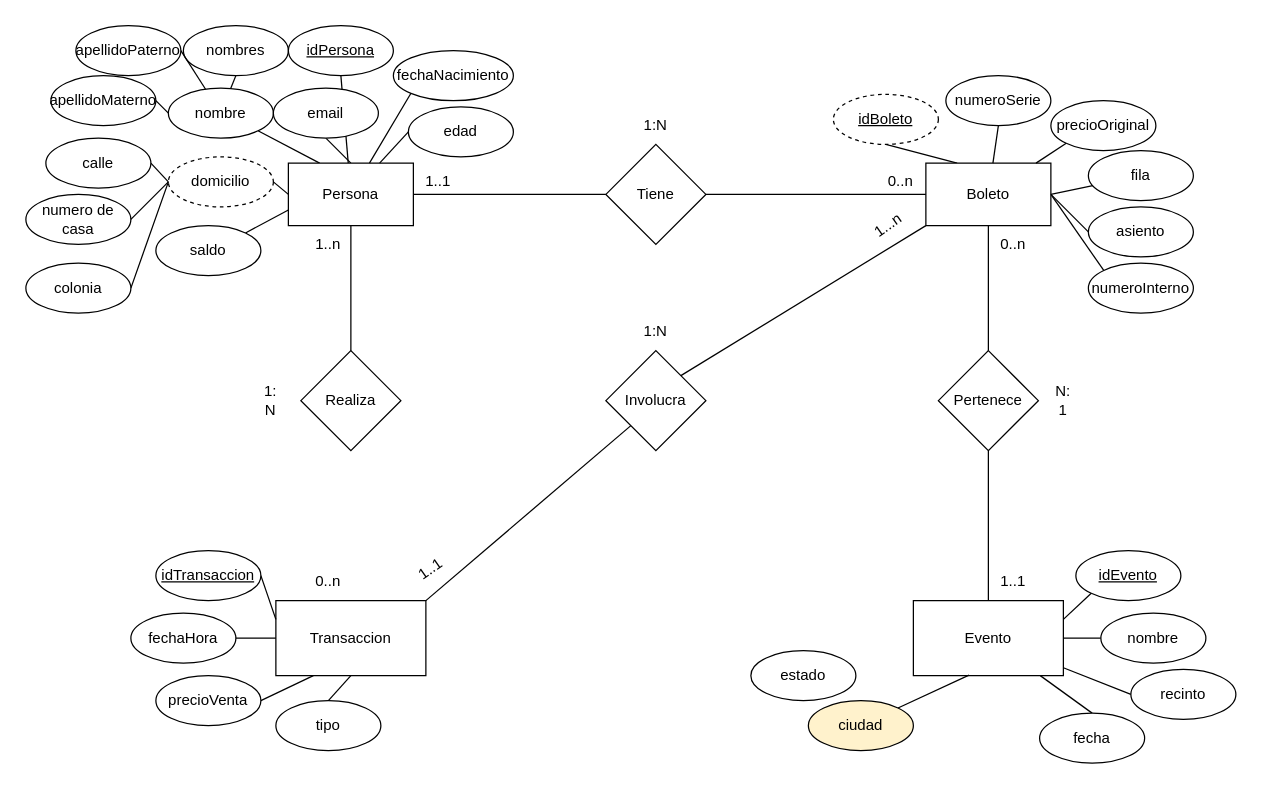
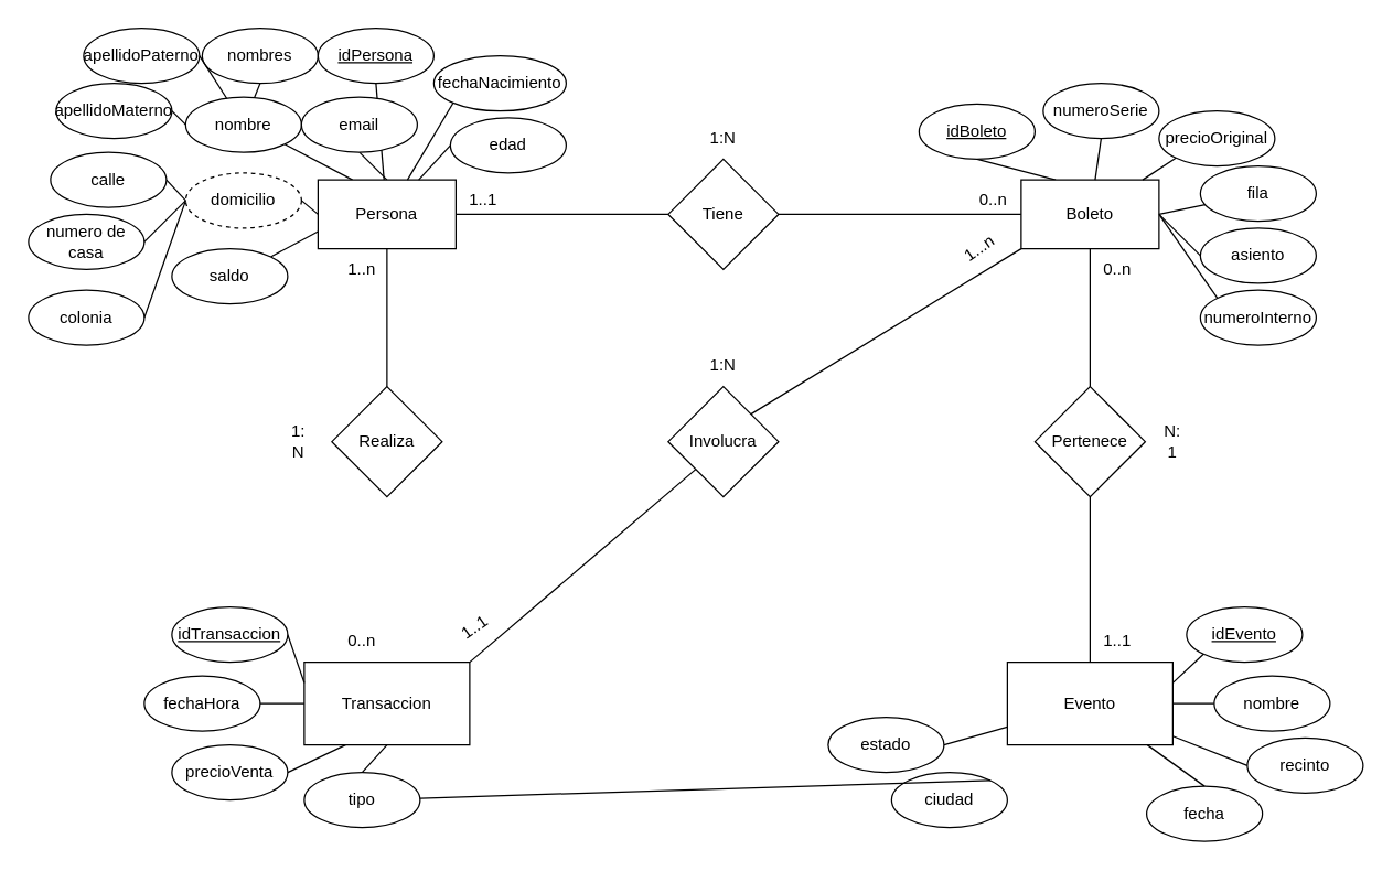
  <mxCell id="0" />
  <mxCell id="1" parent="0" />
  <mxCell id="2" style="rounded=0;orthogonalLoop=1;jettySize=auto;html=1;exitX=0.5;exitY=1;exitDx=0;exitDy=0;endArrow=none;startFill=0;" edge="1" parent="1" source="42" target="9"><mxGeometry relative="1" as="geometry" /></mxCell>
  <mxCell id="3" style="rounded=0;orthogonalLoop=1;jettySize=auto;html=1;exitX=1;exitY=1;exitDx=0;exitDy=0;entryX=0.25;entryY=0;entryDx=0;entryDy=0;endArrow=none;startFill=0;" edge="1" parent="1" source="4" target="9"><mxGeometry relative="1" as="geometry" /></mxCell>
  <mxCell id="4" value="nombre" style="ellipse;whiteSpace=wrap;html=1;" parent="1" vertex="1"><mxGeometry x="134" y="70" width="84" height="40" as="geometry" /></mxCell>
  <mxCell id="5" style="rounded=0;orthogonalLoop=1;jettySize=auto;html=1;exitX=0.5;exitY=1;exitDx=0;exitDy=0;entryX=0.5;entryY=0;entryDx=0;entryDy=0;endArrow=none;startFill=0;" edge="1" parent="1" source="6" target="9"><mxGeometry relative="1" as="geometry" /></mxCell>
  <mxCell id="6" value="email" style="ellipse;whiteSpace=wrap;html=1;" parent="1" vertex="1"><mxGeometry x="218" y="70" width="84" height="40" as="geometry" /></mxCell>
  <mxCell id="7" style="edgeStyle=orthogonalEdgeStyle;rounded=0;orthogonalLoop=1;jettySize=auto;html=1;exitX=1;exitY=0.5;exitDx=0;exitDy=0;endArrow=none;startFill=0;" edge="1" parent="1" source="9" target="47"><mxGeometry relative="1" as="geometry" /></mxCell>
  <mxCell id="8" style="edgeStyle=orthogonalEdgeStyle;rounded=0;orthogonalLoop=1;jettySize=auto;html=1;exitX=0.5;exitY=1;exitDx=0;exitDy=0;endArrow=none;startFill=0;" edge="1" parent="1" source="9" target="52"><mxGeometry relative="1" as="geometry" /></mxCell>
  <mxCell id="9" value="Persona" style="rounded=0;whiteSpace=wrap;html=1;" parent="1" vertex="1"><mxGeometry x="230" y="130" width="100" height="50" as="geometry" /></mxCell>
  <mxCell id="10" style="edgeStyle=orthogonalEdgeStyle;rounded=0;orthogonalLoop=1;jettySize=auto;html=1;exitX=0.5;exitY=1;exitDx=0;exitDy=0;endArrow=none;startFill=0;" edge="1" parent="1" source="14" target="49"><mxGeometry relative="1" as="geometry" /></mxCell>
  <mxCell id="11" style="rounded=0;orthogonalLoop=1;jettySize=auto;html=1;exitX=0;exitY=1;exitDx=0;exitDy=0;entryX=1;entryY=0;entryDx=0;entryDy=0;endArrow=none;startFill=0;" edge="1" parent="1" source="14" target="51"><mxGeometry relative="1" as="geometry" /></mxCell>
  <mxCell id="12" style="rounded=0;orthogonalLoop=1;jettySize=auto;html=1;exitX=0.25;exitY=0;exitDx=0;exitDy=0;entryX=0.5;entryY=1;entryDx=0;entryDy=0;endArrow=none;startFill=0;" edge="1" parent="1" source="14" target="41"><mxGeometry relative="1" as="geometry" /></mxCell>
  <mxCell id="13" style="rounded=0;orthogonalLoop=1;jettySize=auto;html=1;exitX=1;exitY=0.5;exitDx=0;exitDy=0;entryX=0;entryY=0;entryDx=0;entryDy=0;endArrow=none;startFill=0;" edge="1" parent="1" source="14" target="40"><mxGeometry relative="1" as="geometry" /></mxCell>
  <mxCell id="14" value="Boleto" style="rounded=0;whiteSpace=wrap;html=1;" parent="1" vertex="1"><mxGeometry x="740" y="130" width="100" height="50" as="geometry" /></mxCell>
  <mxCell id="15" style="rounded=0;orthogonalLoop=1;jettySize=auto;html=1;exitX=0.5;exitY=1;exitDx=0;exitDy=0;endArrow=none;startFill=0;" edge="1" parent="1" source="16" target="4"><mxGeometry relative="1" as="geometry" /></mxCell>
  <mxCell id="16" value="nombres" style="ellipse;whiteSpace=wrap;html=1;" parent="1" vertex="1"><mxGeometry x="146" y="20" width="84" height="40" as="geometry" /></mxCell>
  <mxCell id="17" style="rounded=0;orthogonalLoop=1;jettySize=auto;html=1;exitX=1;exitY=0.5;exitDx=0;exitDy=0;endArrow=none;startFill=0;" edge="1" parent="1" source="18" target="4"><mxGeometry relative="1" as="geometry" /></mxCell>
  <mxCell id="18" value="apellidoPaterno" style="ellipse;whiteSpace=wrap;html=1;" parent="1" vertex="1"><mxGeometry x="60" y="20" width="84" height="40" as="geometry" /></mxCell>
  <mxCell id="19" style="rounded=0;orthogonalLoop=1;jettySize=auto;html=1;exitX=1;exitY=0.5;exitDx=0;exitDy=0;entryX=0;entryY=0.5;entryDx=0;entryDy=0;endArrow=none;startFill=0;" edge="1" parent="1" source="20" target="4"><mxGeometry relative="1" as="geometry" /></mxCell>
  <mxCell id="20" value="apellidoMaterno" style="ellipse;whiteSpace=wrap;html=1;" parent="1" vertex="1"><mxGeometry x="40" y="60" width="84" height="40" as="geometry" /></mxCell>
  <mxCell id="21" style="rounded=0;orthogonalLoop=1;jettySize=auto;html=1;exitX=1;exitY=0.5;exitDx=0;exitDy=0;entryX=0;entryY=0.5;entryDx=0;entryDy=0;endArrow=none;startFill=0;" edge="1" parent="1" source="22" target="9"><mxGeometry relative="1" as="geometry" /></mxCell>
  <mxCell id="22" value="domicilio" style="ellipse;whiteSpace=wrap;html=1;dashed=1;" parent="1" vertex="1"><mxGeometry x="134" y="125" width="84" height="40" as="geometry" /></mxCell>
  <mxCell id="23" style="rounded=0;orthogonalLoop=1;jettySize=auto;html=1;exitX=0;exitY=1;exitDx=0;exitDy=0;endArrow=none;startFill=0;" edge="1" parent="1" source="24" target="9"><mxGeometry relative="1" as="geometry" /></mxCell>
  <mxCell id="24" value="fechaNacimiento" style="ellipse;whiteSpace=wrap;html=1;" parent="1" vertex="1"><mxGeometry x="314" y="40" width="96" height="40" as="geometry" /></mxCell>
  <mxCell id="25" style="rounded=0;orthogonalLoop=1;jettySize=auto;html=1;exitX=0;exitY=0.5;exitDx=0;exitDy=0;endArrow=none;startFill=0;" edge="1" parent="1" source="26" target="9"><mxGeometry relative="1" as="geometry" /></mxCell>
  <mxCell id="26" value="edad" style="ellipse;whiteSpace=wrap;html=1;" parent="1" vertex="1"><mxGeometry x="326" y="85" width="84" height="40" as="geometry" /></mxCell>
  <mxCell id="27" style="rounded=0;orthogonalLoop=1;jettySize=auto;html=1;exitX=1;exitY=0.5;exitDx=0;exitDy=0;entryX=0;entryY=0.5;entryDx=0;entryDy=0;endArrow=none;startFill=0;" edge="1" parent="1" source="28" target="22"><mxGeometry relative="1" as="geometry" /></mxCell>
  <mxCell id="28" value="calle" style="ellipse;whiteSpace=wrap;html=1;" parent="1" vertex="1"><mxGeometry x="36" y="110" width="84" height="40" as="geometry" /></mxCell>
  <mxCell id="29" value="numero de casa" style="ellipse;whiteSpace=wrap;html=1;" parent="1" vertex="1"><mxGeometry x="20" y="155" width="84" height="40" as="geometry" /></mxCell>
  <mxCell id="30" style="rounded=0;orthogonalLoop=1;jettySize=auto;html=1;exitX=1;exitY=0.5;exitDx=0;exitDy=0;entryX=0;entryY=0.5;entryDx=0;entryDy=0;endArrow=none;startFill=0;" edge="1" parent="1" source="31" target="22"><mxGeometry relative="1" as="geometry" /></mxCell>
  <mxCell id="31" value="colonia" style="ellipse;whiteSpace=wrap;html=1;" parent="1" vertex="1"><mxGeometry x="20" y="210" width="84" height="40" as="geometry" /></mxCell>
  <mxCell id="32" style="rounded=0;orthogonalLoop=1;jettySize=auto;html=1;exitX=1;exitY=0;exitDx=0;exitDy=0;entryX=0;entryY=0.75;entryDx=0;entryDy=0;endArrow=none;startFill=0;" edge="1" parent="1" source="33" target="9"><mxGeometry relative="1" as="geometry" /></mxCell>
  <mxCell id="33" value="saldo" style="ellipse;whiteSpace=wrap;html=1;" parent="1" vertex="1"><mxGeometry x="124" y="180" width="84" height="40" as="geometry" /></mxCell>
  <mxCell id="34" style="rounded=0;orthogonalLoop=1;jettySize=auto;html=1;exitX=0.5;exitY=1;exitDx=0;exitDy=0;endArrow=none;startFill=0;" edge="1" parent="1" source="35" target="14"><mxGeometry relative="1" as="geometry" /></mxCell>
  <mxCell id="35" value="numeroSerie" style="ellipse;whiteSpace=wrap;html=1;" parent="1" vertex="1"><mxGeometry x="756" y="60" width="84" height="40" as="geometry" /></mxCell>
  <mxCell id="36" value="" style="rounded=0;orthogonalLoop=1;jettySize=auto;html=1;endArrow=none;startFill=0;" edge="1" parent="1" source="37"><mxGeometry relative="1" as="geometry"><mxPoint x="840" y="155" as="targetPoint" /></mxGeometry></mxCell>
  <mxCell id="37" value="fila" style="ellipse;whiteSpace=wrap;html=1;" parent="1" vertex="1"><mxGeometry x="870" y="120" width="84" height="40" as="geometry" /></mxCell>
  <mxCell id="38" style="rounded=0;orthogonalLoop=1;jettySize=auto;html=1;exitX=0;exitY=0.5;exitDx=0;exitDy=0;entryX=1;entryY=0.5;entryDx=0;entryDy=0;endArrow=none;startFill=0;" edge="1" parent="1" source="39" target="14"><mxGeometry relative="1" as="geometry" /></mxCell>
  <mxCell id="39" value="asiento" style="ellipse;whiteSpace=wrap;html=1;" parent="1" vertex="1"><mxGeometry x="870" y="165" width="84" height="40" as="geometry" /></mxCell>
  <mxCell id="40" value="numeroInterno" style="ellipse;whiteSpace=wrap;html=1;" parent="1" vertex="1"><mxGeometry x="870" y="210" width="84" height="40" as="geometry" /></mxCell>
- <mxCell id="41" value="&lt;u&gt;idBoleto&lt;/u&gt;" style="ellipse;whiteSpace=wrap;html=1;dashed=1;" parent="1" vertex="1"><mxGeometry x="666" y="75" width="84" height="40" as="geometry" /></mxCell>
+ <mxCell id="41" value="&lt;u&gt;idBoleto&lt;/u&gt;" style="ellipse;whiteSpace=wrap;html=1;" parent="1" vertex="1"><mxGeometry x="666" y="75" width="84" height="40" as="geometry" /></mxCell>
  <mxCell id="42" value="&lt;u&gt;idPersona&lt;/u&gt;" style="ellipse;whiteSpace=wrap;html=1;" parent="1" vertex="1"><mxGeometry x="230" y="20" width="84" height="40" as="geometry" /></mxCell>
  <mxCell id="43" style="rounded=0;orthogonalLoop=1;jettySize=auto;html=1;exitX=1;exitY=0.5;exitDx=0;exitDy=0;entryX=0;entryY=0.5;entryDx=0;entryDy=0;endArrow=none;startFill=0;" edge="1" parent="1" source="29" target="22"><mxGeometry relative="1" as="geometry" /></mxCell>
  <mxCell id="44" value="Evento" style="rounded=0;whiteSpace=wrap;html=1;" vertex="1" parent="1"><mxGeometry x="730" y="480" width="120" height="60" as="geometry" /></mxCell>
  <mxCell id="45" value="Transaccion" style="rounded=0;whiteSpace=wrap;html=1;" vertex="1" parent="1"><mxGeometry x="220" y="480" width="120" height="60" as="geometry" /></mxCell>
  <mxCell id="46" style="edgeStyle=orthogonalEdgeStyle;rounded=0;orthogonalLoop=1;jettySize=auto;html=1;exitX=1;exitY=0.5;exitDx=0;exitDy=0;endArrow=none;startFill=0;" edge="1" parent="1" source="47" target="14"><mxGeometry relative="1" as="geometry" /></mxCell>
  <mxCell id="47" value="Tiene" style="rhombus;whiteSpace=wrap;html=1;" vertex="1" parent="1"><mxGeometry x="484" y="115" width="80" height="80" as="geometry" /></mxCell>
  <mxCell id="48" style="edgeStyle=orthogonalEdgeStyle;rounded=0;orthogonalLoop=1;jettySize=auto;html=1;exitX=0.5;exitY=1;exitDx=0;exitDy=0;endArrow=none;startFill=0;" edge="1" parent="1" source="49" target="44"><mxGeometry relative="1" as="geometry" /></mxCell>
  <mxCell id="49" value="Pertenece" style="rhombus;whiteSpace=wrap;html=1;" vertex="1" parent="1"><mxGeometry x="750" y="280" width="80" height="80" as="geometry" /></mxCell>
  <mxCell id="50" style="rounded=0;orthogonalLoop=1;jettySize=auto;html=1;exitX=0;exitY=1;exitDx=0;exitDy=0;entryX=1;entryY=0;entryDx=0;entryDy=0;endArrow=none;startFill=0;" edge="1" parent="1" source="51" target="45"><mxGeometry relative="1" as="geometry" /></mxCell>
  <mxCell id="51" value="Involucra" style="rhombus;whiteSpace=wrap;html=1;" vertex="1" parent="1"><mxGeometry x="484" y="280" width="80" height="80" as="geometry" /></mxCell>
  <mxCell id="52" value="Realiza" style="rhombus;whiteSpace=wrap;html=1;" vertex="1" parent="1"><mxGeometry x="240" y="280" width="80" height="80" as="geometry" /></mxCell>
  <mxCell id="53" value="1:&lt;div&gt;N&lt;/div&gt;" style="text;html=1;align=center;verticalAlign=middle;whiteSpace=wrap;rounded=0;" vertex="1" parent="1"><mxGeometry x="186" y="305" width="60" height="30" as="geometry" /></mxCell>
  <mxCell id="54" value="1:N" style="text;html=1;align=center;verticalAlign=middle;whiteSpace=wrap;rounded=0;" vertex="1" parent="1"><mxGeometry x="494" y="85" width="60" height="30" as="geometry" /></mxCell>
  <mxCell id="55" value="N:&lt;div&gt;1&lt;/div&gt;" style="text;html=1;align=center;verticalAlign=middle;whiteSpace=wrap;rounded=0;" vertex="1" parent="1"><mxGeometry x="820" y="305" width="60" height="30" as="geometry" /></mxCell>
  <mxCell id="56" value="1:N" style="text;html=1;align=center;verticalAlign=middle;whiteSpace=wrap;rounded=0;" vertex="1" parent="1"><mxGeometry x="494" y="250" width="60" height="30" as="geometry" /></mxCell>
  <mxCell id="57" style="rounded=0;orthogonalLoop=1;jettySize=auto;html=1;exitX=0;exitY=1;exitDx=0;exitDy=0;endArrow=none;startFill=0;" edge="1" parent="1" source="58" target="14"><mxGeometry relative="1" as="geometry" /></mxCell>
  <mxCell id="58" value="precioOriginal" style="ellipse;whiteSpace=wrap;html=1;" vertex="1" parent="1"><mxGeometry x="840" y="80" width="84" height="40" as="geometry" /></mxCell>
  <mxCell id="59" style="rounded=0;orthogonalLoop=1;jettySize=auto;html=1;exitX=0;exitY=1;exitDx=0;exitDy=0;entryX=1;entryY=0.25;entryDx=0;entryDy=0;endArrow=none;startFill=0;" edge="1" parent="1" source="60" target="44"><mxGeometry relative="1" as="geometry" /></mxCell>
  <mxCell id="60" value="&lt;u&gt;idEvento&lt;/u&gt;" style="ellipse;whiteSpace=wrap;html=1;" vertex="1" parent="1"><mxGeometry x="860" y="440" width="84" height="40" as="geometry" /></mxCell>
  <mxCell id="61" style="rounded=0;orthogonalLoop=1;jettySize=auto;html=1;exitX=0;exitY=0.5;exitDx=0;exitDy=0;endArrow=none;startFill=0;" edge="1" parent="1" source="62" target="44"><mxGeometry relative="1" as="geometry" /></mxCell>
  <mxCell id="62" value="nombre" style="ellipse;whiteSpace=wrap;html=1;" vertex="1" parent="1"><mxGeometry x="880" y="490" width="84" height="40" as="geometry" /></mxCell>
  <mxCell id="63" style="rounded=0;orthogonalLoop=1;jettySize=auto;html=1;exitX=0.5;exitY=0;exitDx=0;exitDy=0;endArrow=none;startFill=0;" edge="1" parent="1" source="64" target="44"><mxGeometry relative="1" as="geometry" /></mxCell>
  <mxCell id="64" value="fecha" style="ellipse;whiteSpace=wrap;html=1;" vertex="1" parent="1"><mxGeometry x="831" y="570" width="84" height="40" as="geometry" /></mxCell>
  <mxCell id="65" style="rounded=0;orthogonalLoop=1;jettySize=auto;html=1;exitX=0;exitY=0.5;exitDx=0;exitDy=0;endArrow=none;startFill=0;" edge="1" parent="1" source="66" target="44"><mxGeometry relative="1" as="geometry" /></mxCell>
  <mxCell id="66" value="recinto" style="ellipse;whiteSpace=wrap;html=1;" vertex="1" parent="1"><mxGeometry x="904" y="535" width="84" height="40" as="geometry" /></mxCell>
- <mxCell id="67" value="ciudad" style="ellipse;whiteSpace=wrap;html=1;fillColor=#fff2cc;" vertex="1" parent="1"><mxGeometry x="646" y="560" width="84" height="40" as="geometry" /></mxCell>
+ <mxCell id="67" value="ciudad" style="ellipse;whiteSpace=wrap;html=1;" vertex="1" parent="1"><mxGeometry x="646" y="560" width="84" height="40" as="geometry" /></mxCell>
+ <mxCell id="68" style="rounded=0;orthogonalLoop=1;jettySize=auto;html=1;exitX=1;exitY=0.5;exitDx=0;exitDy=0;endArrow=none;startFill=0;" edge="1" parent="1" source="69" target="44"><mxGeometry relative="1" as="geometry" /></mxCell>
  <mxCell id="69" value="estado" style="ellipse;whiteSpace=wrap;html=1;" vertex="1" parent="1"><mxGeometry x="600" y="520" width="84" height="40" as="geometry" /></mxCell>
- <mxCell id="70" style="rounded=0;orthogonalLoop=1;jettySize=auto;html=1;exitX=1;exitY=0;exitDx=0;exitDy=0;entryX=0.371;entryY=0.993;entryDx=0;entryDy=0;entryPerimeter=0;endArrow=none;startFill=0;" edge="1" parent="1" source="67" target="44"><mxGeometry relative="1" as="geometry" /></mxCell>
+ <mxCell id="70" style="rounded=0;orthogonalLoop=1;jettySize=auto;html=1;exitX=1;exitY=0;exitDx=0;exitDy=0;endArrow=none;startFill=0;" edge="1" parent="1" source="67" target="78"><mxGeometry relative="1" as="geometry" /></mxCell>
  <mxCell id="71" style="rounded=0;orthogonalLoop=1;jettySize=auto;html=1;exitX=1;exitY=0.5;exitDx=0;exitDy=0;entryX=0;entryY=0.25;entryDx=0;entryDy=0;endArrow=none;startFill=0;" edge="1" parent="1" source="72" target="45"><mxGeometry relative="1" as="geometry" /></mxCell>
  <mxCell id="72" value="&lt;u&gt;idTransaccion&lt;/u&gt;" style="ellipse;whiteSpace=wrap;html=1;" vertex="1" parent="1"><mxGeometry x="124" y="440" width="84" height="40" as="geometry" /></mxCell>
  <mxCell id="73" style="edgeStyle=orthogonalEdgeStyle;rounded=0;orthogonalLoop=1;jettySize=auto;html=1;exitX=1;exitY=0.5;exitDx=0;exitDy=0;endArrow=none;startFill=0;" edge="1" parent="1" source="74" target="45"><mxGeometry relative="1" as="geometry" /></mxCell>
  <mxCell id="74" value="fechaHora" style="ellipse;whiteSpace=wrap;html=1;" vertex="1" parent="1"><mxGeometry x="104" y="490" width="84" height="40" as="geometry" /></mxCell>
  <mxCell id="75" style="rounded=0;orthogonalLoop=1;jettySize=auto;html=1;exitX=1;exitY=0.5;exitDx=0;exitDy=0;entryX=0.25;entryY=1;entryDx=0;entryDy=0;endArrow=none;startFill=0;" edge="1" parent="1" source="76" target="45"><mxGeometry relative="1" as="geometry" /></mxCell>
  <mxCell id="76" value="precioVenta" style="ellipse;whiteSpace=wrap;html=1;" vertex="1" parent="1"><mxGeometry x="124" y="540" width="84" height="40" as="geometry" /></mxCell>
  <mxCell id="77" style="rounded=0;orthogonalLoop=1;jettySize=auto;html=1;exitX=0.5;exitY=0;exitDx=0;exitDy=0;entryX=0.5;entryY=1;entryDx=0;entryDy=0;endArrow=none;startFill=0;" edge="1" parent="1" source="78" target="45"><mxGeometry relative="1" as="geometry" /></mxCell>
  <mxCell id="78" value="tipo" style="ellipse;whiteSpace=wrap;html=1;" vertex="1" parent="1"><mxGeometry x="220" y="560" width="84" height="40" as="geometry" /></mxCell>
  <mxCell id="79" value="1..1" style="text;html=1;align=center;verticalAlign=middle;whiteSpace=wrap;rounded=0;" vertex="1" parent="1"><mxGeometry x="320" y="130" width="60" height="30" as="geometry" /></mxCell>
  <mxCell id="80" value="0..n" style="text;html=1;align=center;verticalAlign=middle;whiteSpace=wrap;rounded=0;" vertex="1" parent="1"><mxGeometry x="690" y="130" width="60" height="30" as="geometry" /></mxCell>
  <mxCell id="81" value="1..1" style="text;html=1;align=center;verticalAlign=middle;whiteSpace=wrap;rounded=0;rotation=-35;" vertex="1" parent="1"><mxGeometry x="314" y="440" width="60" height="30" as="geometry" /></mxCell>
  <mxCell id="82" value="1...n" style="text;html=1;align=center;verticalAlign=middle;whiteSpace=wrap;rounded=0;rotation=-35;" vertex="1" parent="1"><mxGeometry x="680" y="165" width="60" height="30" as="geometry" /></mxCell>
  <mxCell id="83" value="1..n" style="text;html=1;align=center;verticalAlign=middle;whiteSpace=wrap;rounded=0;" vertex="1" parent="1"><mxGeometry x="232" y="180" width="60" height="30" as="geometry" /></mxCell>
  <mxCell id="84" value="0..n" style="text;html=1;align=center;verticalAlign=middle;whiteSpace=wrap;rounded=0;" vertex="1" parent="1"><mxGeometry x="232" y="450" width="60" height="30" as="geometry" /></mxCell>
  <mxCell id="85" value="0..n" style="text;html=1;align=center;verticalAlign=middle;whiteSpace=wrap;rounded=0;" vertex="1" parent="1"><mxGeometry x="780" y="180" width="60" height="30" as="geometry" /></mxCell>
  <mxCell id="86" value="1..1" style="text;html=1;align=center;verticalAlign=middle;whiteSpace=wrap;rounded=0;" vertex="1" parent="1"><mxGeometry x="780" y="450" width="60" height="30" as="geometry" /></mxCell>
